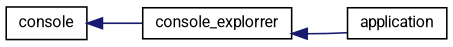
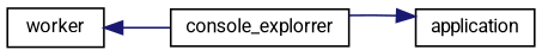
  digraph {
    fontname=Roboto
    rankdir=LR
    node [color=black fillcolor=white fontname=Roboto fontsize=10 shape=record style=filled]
    edge [color=midnightblue dir=back fontname=Roboto fontsize=10 labelfontname=Helvetica labelfontsize=10 style=solid]
    n1 [height=0.2 label=console_explorrer width=0.4]
    n2 [height=0.2 label=application width=0.4]
-   n3 [height=0.2 label=console width=0.4]
-   n1 -> n2
+   n3 [height=0.2 label=worker width=0.4]
+   n2 -> n1
    n3 -> n1
  }
